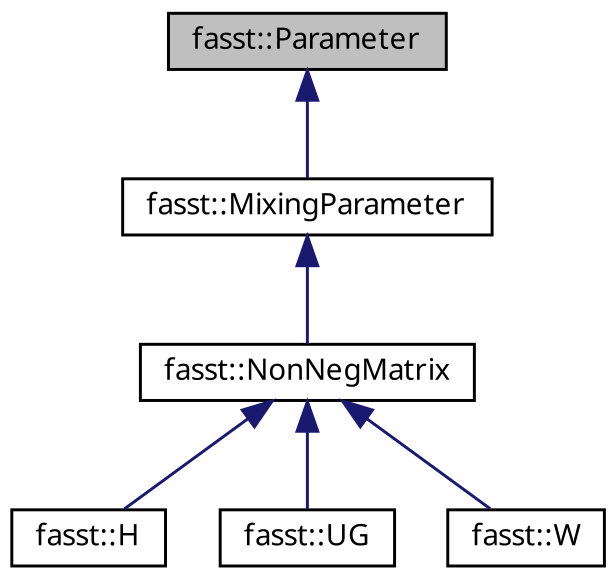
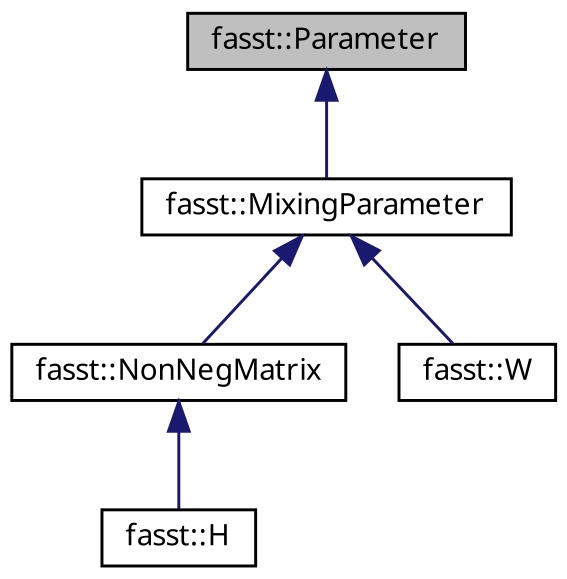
  digraph {
    fontname="Noto Sans"
    node [color=black fillcolor=white fontname="Noto Sans" fontsize=10 shape=record style=filled]
    edge [color=midnightblue dir=back fontname="Noto Sans" fontsize=10 labelfontname=Helvetica labelfontsize=10 style=solid]
    n1 [fillcolor=grey75 fontcolor=black height=0.2 label="fasst::Parameter" width=0.4]
    n2 [height=0.2 label="fasst::MixingParameter" width=0.4]
    n3 [height=0.2 label="fasst::NonNegMatrix" width=0.4]
    n4 [height=0.2 label="fasst::H" width=0.4]
-   n5 [height=0.2 label="fasst::UG" width=0.4]
    n6 [height=0.2 label="fasst::W" width=0.4]
    n1 -> n2
    n2 -> n3
    n3 -> n4
-   n3 -> n5
-   n3 -> n6
+   n2 -> n6
  }
